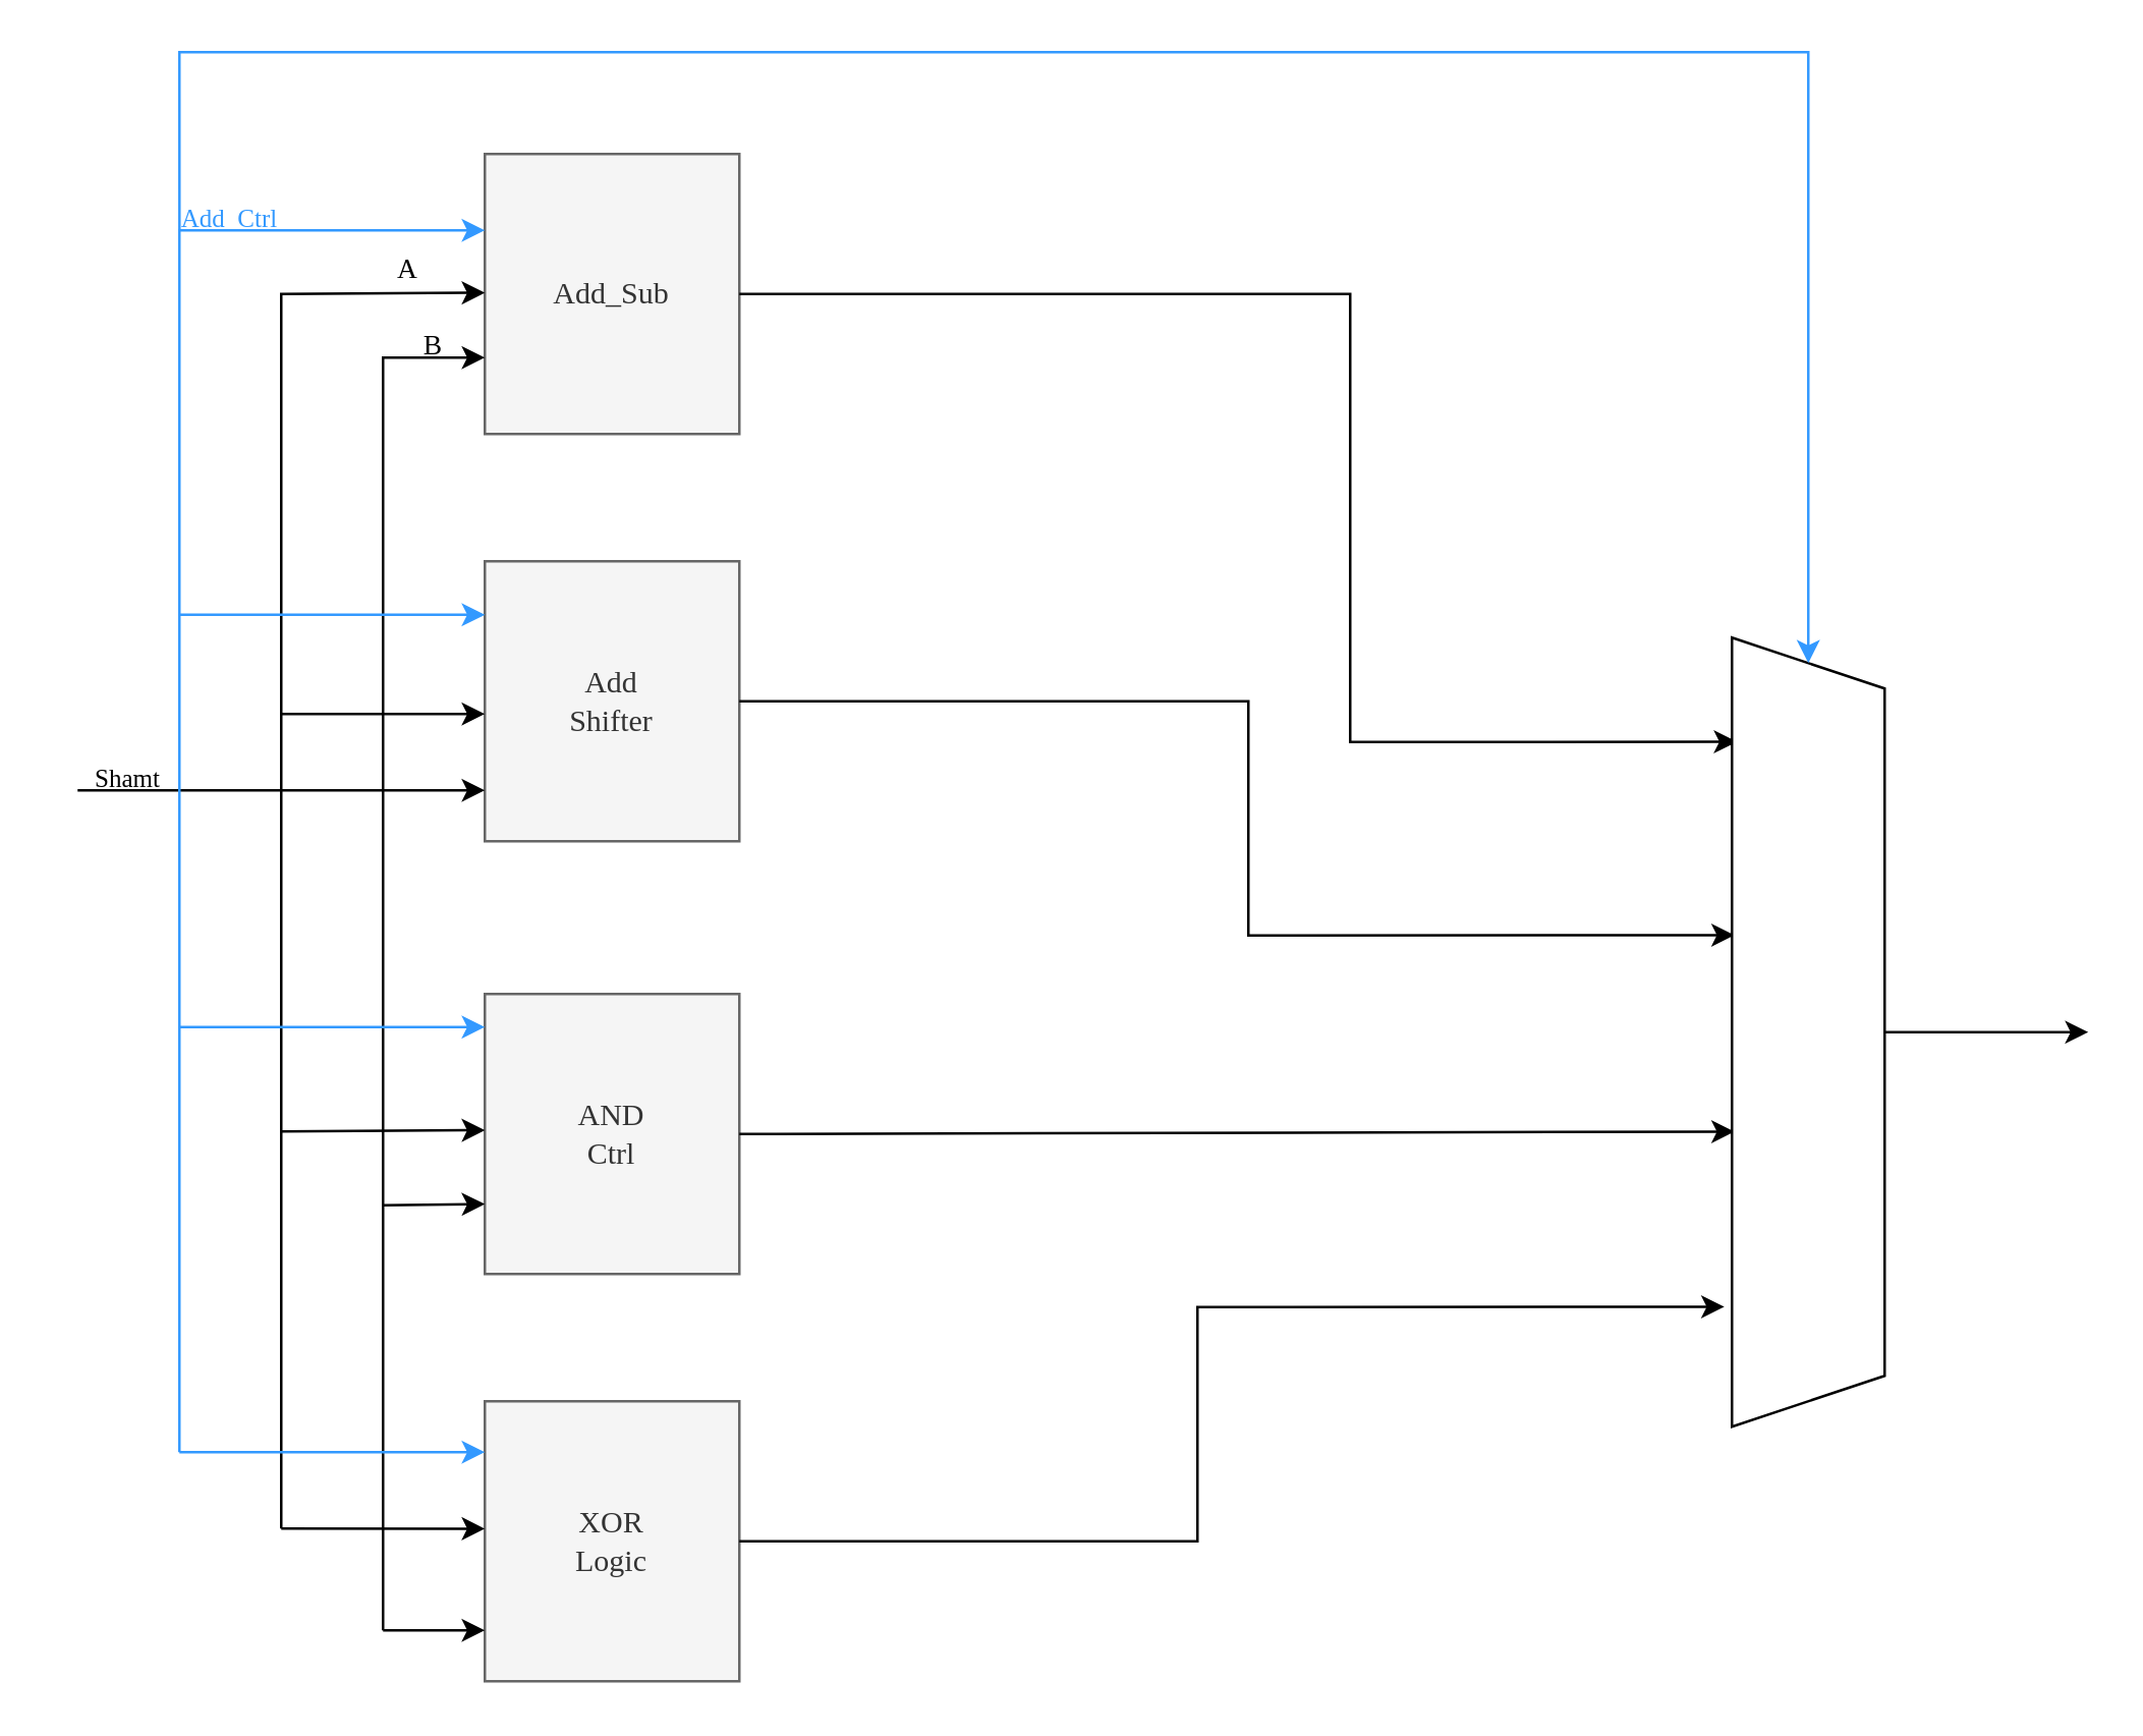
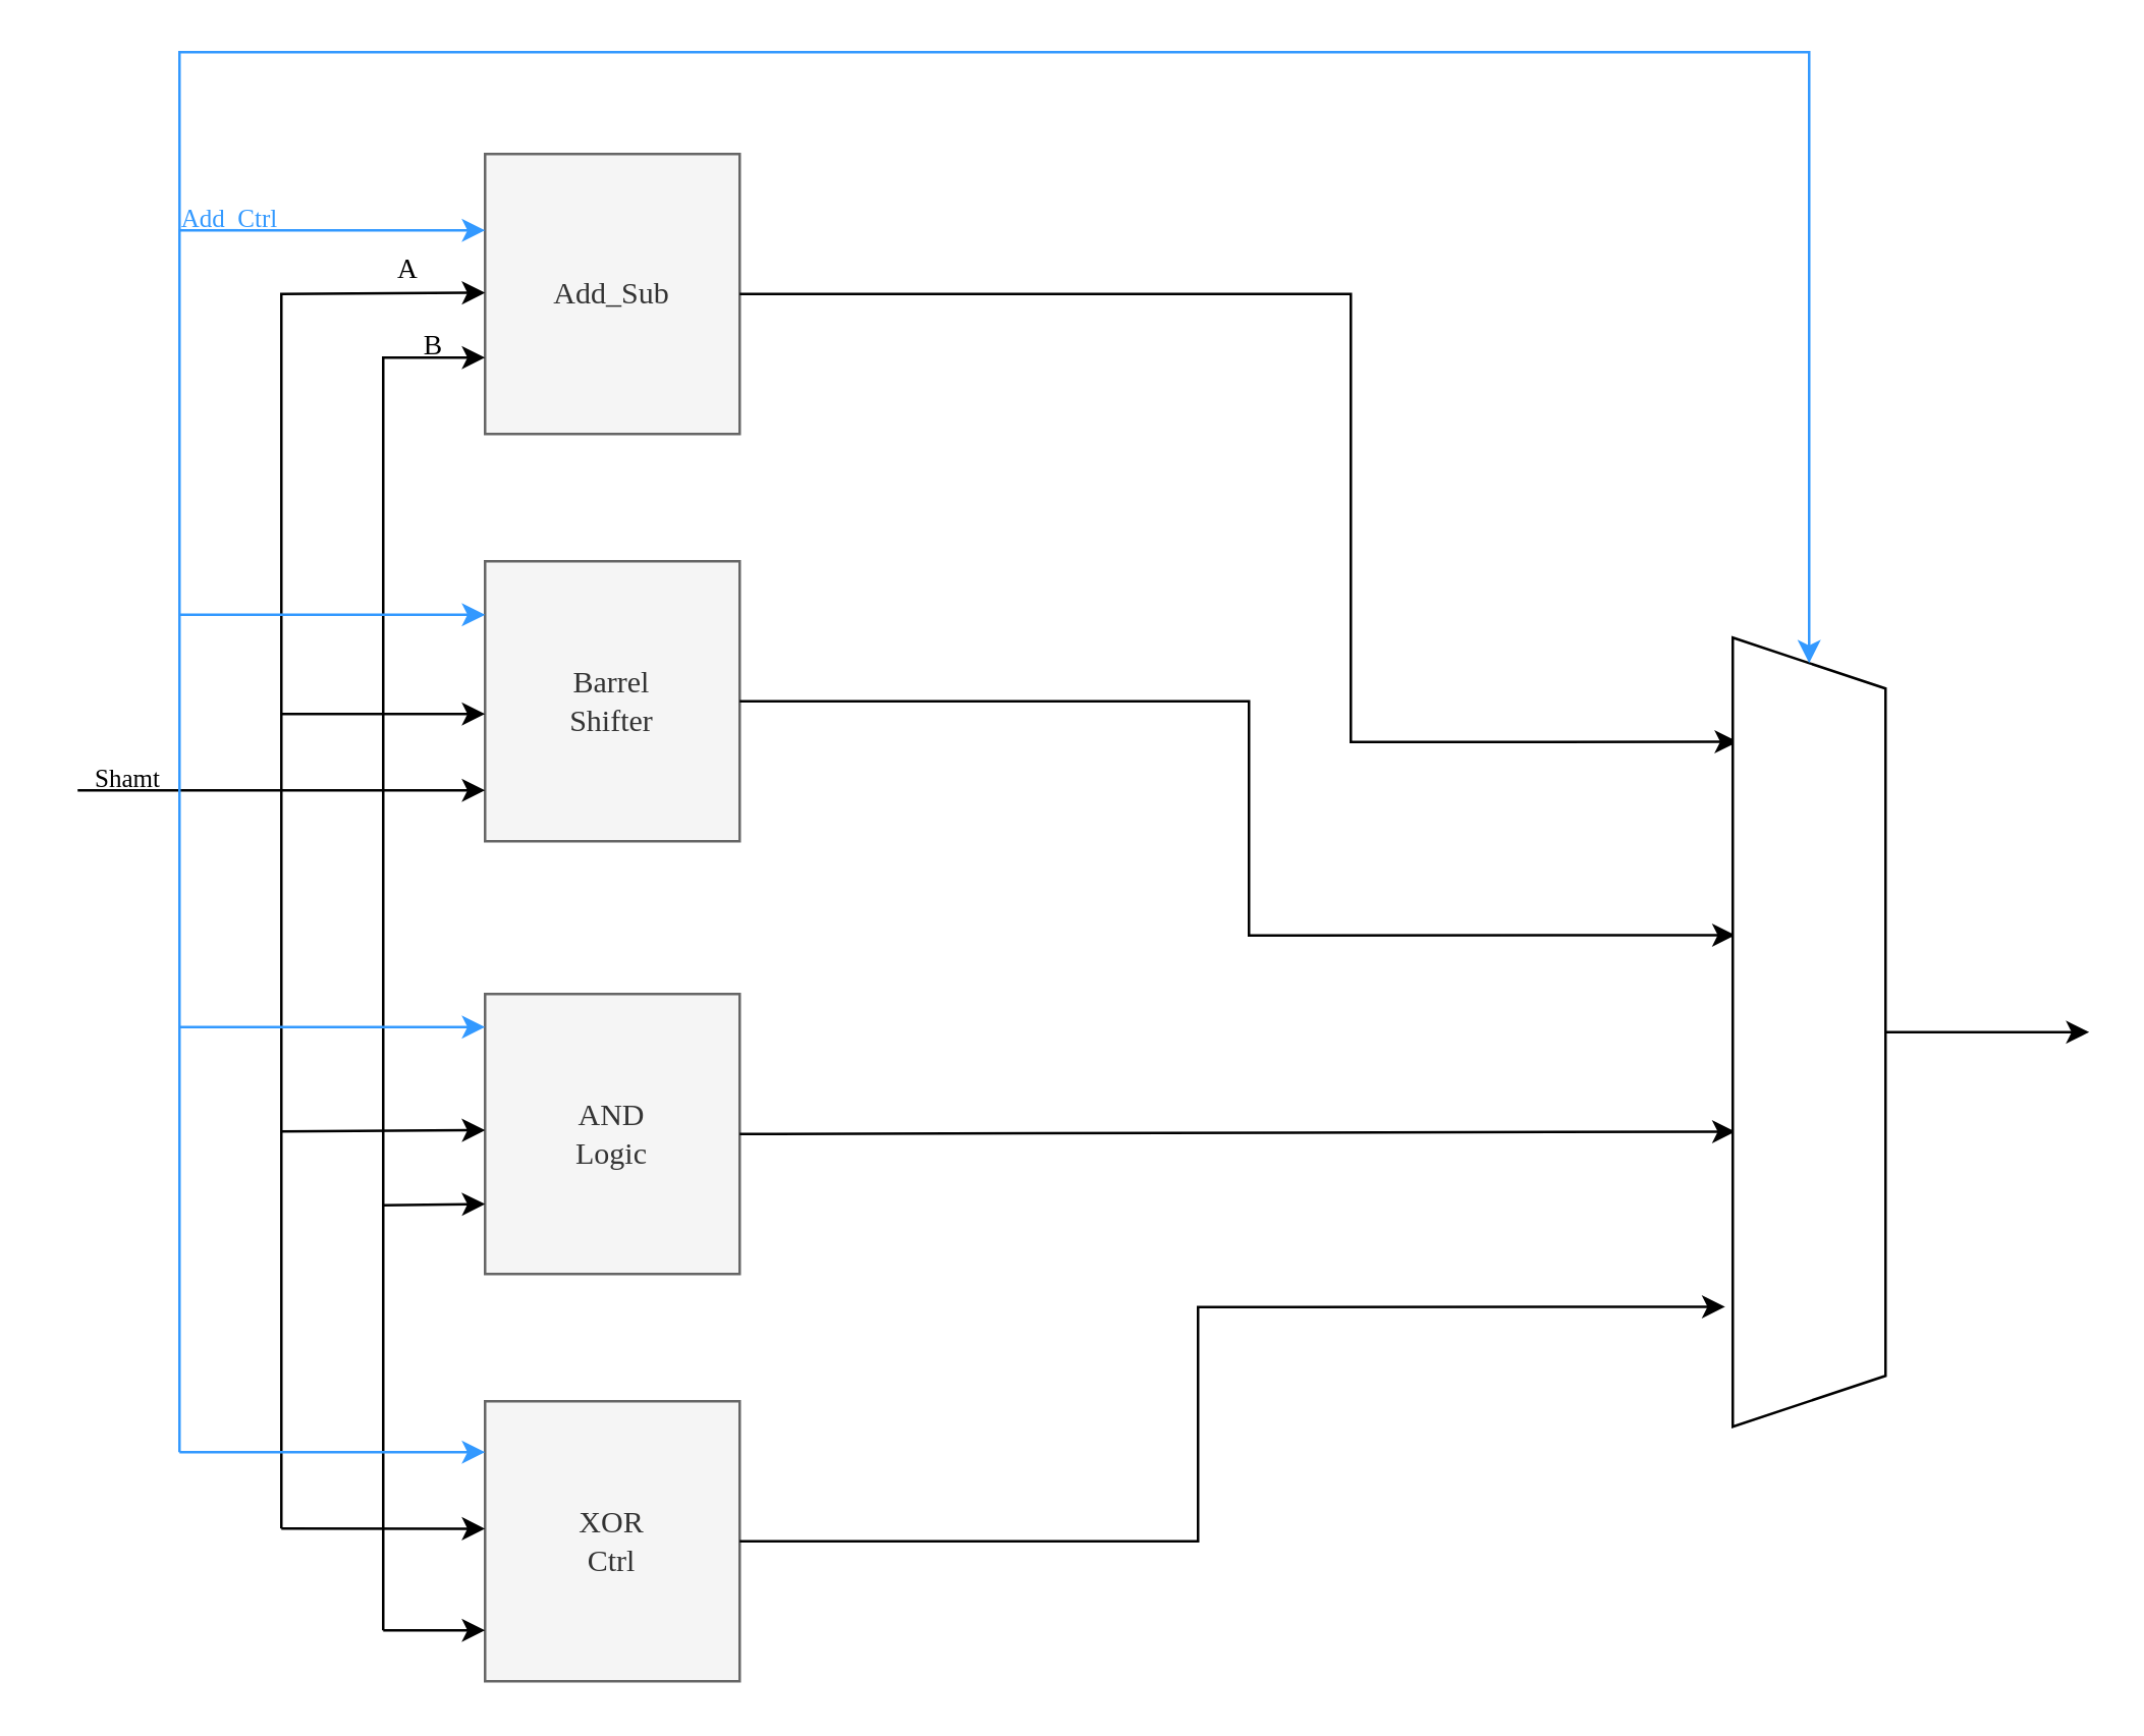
  <mxCell id="0" />
  <mxCell id="1" parent="0" />
  <mxCell id="2" value="&lt;font face=&quot;modern computer&quot;&gt;Add_Sub&lt;/font&gt;" style="rounded=0;whiteSpace=wrap;html=1;direction=south;fillColor=#f5f5f5;fontColor=#333333;strokeColor=#666666;" vertex="1" parent="1"><mxGeometry x="190" y="60" width="100" height="110" as="geometry" /></mxCell>
- <mxCell id="3" value="&lt;font face=&quot;modern computer&quot;&gt;Add&lt;br&gt;Shifter&lt;br&gt;&lt;/font&gt;" style="rounded=0;whiteSpace=wrap;html=1;direction=south;fillColor=#f5f5f5;fontColor=#333333;strokeColor=#666666;" vertex="1" parent="1"><mxGeometry x="190" y="220" width="100" height="110" as="geometry" /></mxCell>
- <mxCell id="4" value="&lt;font face=&quot;modern family&quot;&gt;AND&lt;br&gt;Ctrl&lt;br&gt;&lt;/font&gt;" style="rounded=0;whiteSpace=wrap;html=1;direction=south;fillColor=#f5f5f5;fontColor=#333333;strokeColor=#666666;" vertex="1" parent="1"><mxGeometry x="190" y="390" width="100" height="110" as="geometry" /></mxCell>
- <mxCell id="5" value="&lt;font face=&quot;modern family&quot;&gt;XOR&lt;br&gt;Logic&lt;/font&gt;" style="rounded=0;whiteSpace=wrap;html=1;direction=south;fillColor=#f5f5f5;fontColor=#333333;strokeColor=#666666;" vertex="1" parent="1"><mxGeometry x="190" y="550" width="100" height="110" as="geometry" /></mxCell>
+ <mxCell id="3" value="&lt;font face=&quot;modern computer&quot;&gt;Barrel&lt;br&gt;Shifter&lt;br&gt;&lt;/font&gt;" style="rounded=0;whiteSpace=wrap;html=1;direction=south;fillColor=#f5f5f5;fontColor=#333333;strokeColor=#666666;" vertex="1" parent="1"><mxGeometry x="190" y="220" width="100" height="110" as="geometry" /></mxCell>
+ <mxCell id="4" value="&lt;font face=&quot;modern family&quot;&gt;AND&lt;br&gt;Logic&lt;br&gt;&lt;/font&gt;" style="rounded=0;whiteSpace=wrap;html=1;direction=south;fillColor=#f5f5f5;fontColor=#333333;strokeColor=#666666;" vertex="1" parent="1"><mxGeometry x="190" y="390" width="100" height="110" as="geometry" /></mxCell>
+ <mxCell id="5" value="&lt;font face=&quot;modern family&quot;&gt;XOR&lt;br&gt;Ctrl&lt;/font&gt;" style="rounded=0;whiteSpace=wrap;html=1;direction=south;fillColor=#f5f5f5;fontColor=#333333;strokeColor=#666666;" vertex="1" parent="1"><mxGeometry x="190" y="550" width="100" height="110" as="geometry" /></mxCell>
  <mxCell id="6" value="" style="endArrow=classic;html=1;rounded=0;" edge="1" parent="1"><mxGeometry width="50" height="50" relative="1" as="geometry"><mxPoint x="150" y="640" as="sourcePoint" /><mxPoint x="190" y="140" as="targetPoint" /><Array as="points"><mxPoint x="150" y="140" /></Array></mxGeometry></mxCell>
  <mxCell id="7" value="" style="endArrow=classic;html=1;rounded=0;entryX=0.75;entryY=1;entryDx=0;entryDy=0;" edge="1" parent="1"><mxGeometry width="50" height="50" relative="1" as="geometry"><mxPoint x="30" y="310" as="sourcePoint" /><mxPoint x="190" y="310" as="targetPoint" /></mxGeometry></mxCell>
  <mxCell id="8" value="" style="endArrow=classic;html=1;rounded=0;entryX=0.75;entryY=1;entryDx=0;entryDy=0;strokeColor=#3399FF;" edge="1" parent="1"><mxGeometry width="50" height="50" relative="1" as="geometry"><mxPoint x="70" y="570" as="sourcePoint" /><mxPoint x="190" y="90" as="targetPoint" /><Array as="points"><mxPoint x="70" y="90" /></Array></mxGeometry></mxCell>
  <mxCell id="9" value="" style="endArrow=classic;html=1;rounded=0;" edge="1" parent="1"><mxGeometry width="50" height="50" relative="1" as="geometry"><mxPoint x="110" y="600" as="sourcePoint" /><mxPoint x="190" y="114.5" as="targetPoint" /><Array as="points"><mxPoint x="110" y="115" /></Array></mxGeometry></mxCell>
  <mxCell id="10" value="" style="endArrow=classic;html=1;rounded=0;" edge="1" parent="1"><mxGeometry width="50" height="50" relative="1" as="geometry"><mxPoint x="110" y="280" as="sourcePoint" /><mxPoint x="190" y="280" as="targetPoint" /></mxGeometry></mxCell>
  <mxCell id="11" value="" style="endArrow=classic;html=1;rounded=0;entryX=0.75;entryY=1;entryDx=0;entryDy=0;" edge="1" parent="1"><mxGeometry width="50" height="50" relative="1" as="geometry"><mxPoint x="110" y="444" as="sourcePoint" /><mxPoint x="190" y="443.5" as="targetPoint" /></mxGeometry></mxCell>
  <mxCell id="12" value="" style="endArrow=classic;html=1;rounded=0;entryX=0.455;entryY=1;entryDx=0;entryDy=0;entryPerimeter=0;" edge="1" parent="1" target="5"><mxGeometry width="50" height="50" relative="1" as="geometry"><mxPoint x="110" y="600" as="sourcePoint" /><mxPoint x="420" y="490" as="targetPoint" /></mxGeometry></mxCell>
  <mxCell id="13" value="" style="endArrow=classic;html=1;rounded=0;entryX=0.75;entryY=1;entryDx=0;entryDy=0;" edge="1" parent="1" target="4"><mxGeometry width="50" height="50" relative="1" as="geometry"><mxPoint x="150" y="473" as="sourcePoint" /><mxPoint x="420" y="490" as="targetPoint" /></mxGeometry></mxCell>
  <mxCell id="14" value="" style="endArrow=classic;html=1;rounded=0;" edge="1" parent="1"><mxGeometry width="50" height="50" relative="1" as="geometry"><mxPoint x="150" y="640" as="sourcePoint" /><mxPoint x="190" y="640" as="targetPoint" /></mxGeometry></mxCell>
  <mxCell id="15" value="&lt;font face=&quot;modern computer&quot; style=&quot;font-size: 10px&quot;&gt;Shamt&lt;/font&gt;" style="text;html=1;strokeColor=none;fillColor=none;align=center;verticalAlign=middle;whiteSpace=wrap;rounded=0;" vertex="1" parent="1"><mxGeometry x="20" y="290" width="60" height="30" as="geometry" /></mxCell>
  <mxCell id="16" value="" style="endArrow=classic;html=1;rounded=0;fontSize=10;strokeColor=#3399FF;" edge="1" parent="1"><mxGeometry width="50" height="50" relative="1" as="geometry"><mxPoint x="70" y="570" as="sourcePoint" /><mxPoint x="190" y="570" as="targetPoint" /></mxGeometry></mxCell>
  <mxCell id="17" value="" style="endArrow=classic;html=1;rounded=0;fontSize=10;strokeColor=#3399FF;entryX=0.191;entryY=1;entryDx=0;entryDy=0;entryPerimeter=0;" edge="1" parent="1" target="3"><mxGeometry width="50" height="50" relative="1" as="geometry"><mxPoint x="70" y="241" as="sourcePoint" /><mxPoint x="420" y="230" as="targetPoint" /></mxGeometry></mxCell>
  <mxCell id="18" value="" style="endArrow=classic;html=1;rounded=0;fontSize=10;strokeColor=#3399FF;entryX=0.118;entryY=1;entryDx=0;entryDy=0;entryPerimeter=0;" edge="1" parent="1" target="4"><mxGeometry width="50" height="50" relative="1" as="geometry"><mxPoint x="70" y="403" as="sourcePoint" /><mxPoint x="420" y="330" as="targetPoint" /></mxGeometry></mxCell>
  <mxCell id="19" value="&lt;font color=&quot;#3399ff&quot; face=&quot;modern computer&quot;&gt;Add_Ctrl&lt;/font&gt;" style="text;html=1;strokeColor=none;fillColor=none;align=center;verticalAlign=middle;whiteSpace=wrap;rounded=0;fontSize=10;" vertex="1" parent="1"><mxGeometry x="60" y="70" width="60" height="30" as="geometry" /></mxCell>
  <mxCell id="20" value="&lt;font color=&quot;#000000&quot; face=&quot;modern computer&quot; style=&quot;font-size: 11px&quot;&gt;A&lt;/font&gt;" style="text;html=1;strokeColor=none;fillColor=none;align=center;verticalAlign=middle;whiteSpace=wrap;rounded=0;fontSize=10;fontColor=#3399FF;" vertex="1" parent="1"><mxGeometry x="130" y="90" width="60" height="30" as="geometry" /></mxCell>
  <mxCell id="21" value="&lt;font color=&quot;#000000&quot; face=&quot;modern computer&quot; style=&quot;font-size: 11px&quot;&gt;B&lt;/font&gt;" style="text;html=1;strokeColor=none;fillColor=none;align=center;verticalAlign=middle;whiteSpace=wrap;rounded=0;fontSize=10;fontColor=#3399FF;" vertex="1" parent="1"><mxGeometry x="140" y="120" width="60" height="30" as="geometry" /></mxCell>
  <mxCell id="22" value="" style="endArrow=classic;html=1;rounded=0;fontSize=11;fontColor=#000000;strokeColor=#000000;exitX=0.5;exitY=0;exitDx=0;exitDy=0;entryX=0.132;entryY=0.967;entryDx=0;entryDy=0;entryPerimeter=0;" edge="1" parent="1" source="2" target="26"><mxGeometry width="50" height="50" relative="1" as="geometry"><mxPoint x="370" y="220" as="sourcePoint" /><mxPoint x="420" y="170" as="targetPoint" /><Array as="points"><mxPoint x="360" y="115" /><mxPoint x="530" y="115" /><mxPoint x="530" y="180" /><mxPoint x="530" y="291" /></Array></mxGeometry></mxCell>
  <mxCell id="23" value="" style="endArrow=classic;html=1;rounded=0;fontSize=11;fontColor=#000000;strokeColor=#000000;exitX=0.5;exitY=0;exitDx=0;exitDy=0;entryX=0.377;entryY=0.983;entryDx=0;entryDy=0;entryPerimeter=0;" edge="1" parent="1" source="3" target="26"><mxGeometry width="50" height="50" relative="1" as="geometry"><mxPoint x="370" y="220" as="sourcePoint" /><mxPoint x="410" y="250" as="targetPoint" /><Array as="points"><mxPoint x="490" y="275" /><mxPoint x="490" y="367" /></Array></mxGeometry></mxCell>
  <mxCell id="24" value="" style="endArrow=classic;html=1;rounded=0;fontSize=11;fontColor=#000000;strokeColor=#000000;exitX=0.5;exitY=0;exitDx=0;exitDy=0;entryX=0.626;entryY=0.983;entryDx=0;entryDy=0;entryPerimeter=0;" edge="1" parent="1" source="4" target="26"><mxGeometry width="50" height="50" relative="1" as="geometry"><mxPoint x="370" y="380" as="sourcePoint" /><mxPoint x="410" y="440" as="targetPoint" /></mxGeometry></mxCell>
  <mxCell id="25" value="" style="endArrow=classic;html=1;rounded=0;fontSize=11;fontColor=#000000;strokeColor=#000000;exitX=0.5;exitY=0;exitDx=0;exitDy=0;entryX=0.848;entryY=1.05;entryDx=0;entryDy=0;entryPerimeter=0;" edge="1" parent="1" source="5" target="26"><mxGeometry width="50" height="50" relative="1" as="geometry"><mxPoint x="370" y="540" as="sourcePoint" /><mxPoint x="460" y="550" as="targetPoint" /><Array as="points"><mxPoint x="470" y="605" /><mxPoint x="470" y="513" /></Array></mxGeometry></mxCell>
  <mxCell id="26" value="" style="shape=trapezoid;perimeter=trapezoidPerimeter;whiteSpace=wrap;html=1;fixedSize=1;fontSize=11;fontColor=#000000;direction=south;" vertex="1" parent="1"><mxGeometry x="680" y="250" width="60" height="310" as="geometry" /></mxCell>
  <mxCell id="27" value="" style="endArrow=classic;html=1;rounded=0;fontSize=11;fontColor=#000000;strokeColor=#3399FF;exitX=0.167;exitY=0.667;exitDx=0;exitDy=0;exitPerimeter=0;entryX=0;entryY=0.5;entryDx=0;entryDy=0;" edge="1" parent="1" source="19" target="26"><mxGeometry width="50" height="50" relative="1" as="geometry"><mxPoint x="370" y="240" as="sourcePoint" /><mxPoint x="290" y="20" as="targetPoint" /><Array as="points"><mxPoint x="70" y="20" /><mxPoint x="710" y="20" /></Array></mxGeometry></mxCell>
  <mxCell id="28" value="" style="endArrow=classic;html=1;rounded=0;fontSize=11;fontColor=#000000;strokeColor=#000000;exitX=0.5;exitY=0;exitDx=0;exitDy=0;" edge="1" parent="1" source="26"><mxGeometry width="50" height="50" relative="1" as="geometry"><mxPoint x="520" y="390" as="sourcePoint" /><mxPoint x="820" y="405" as="targetPoint" /></mxGeometry></mxCell>
